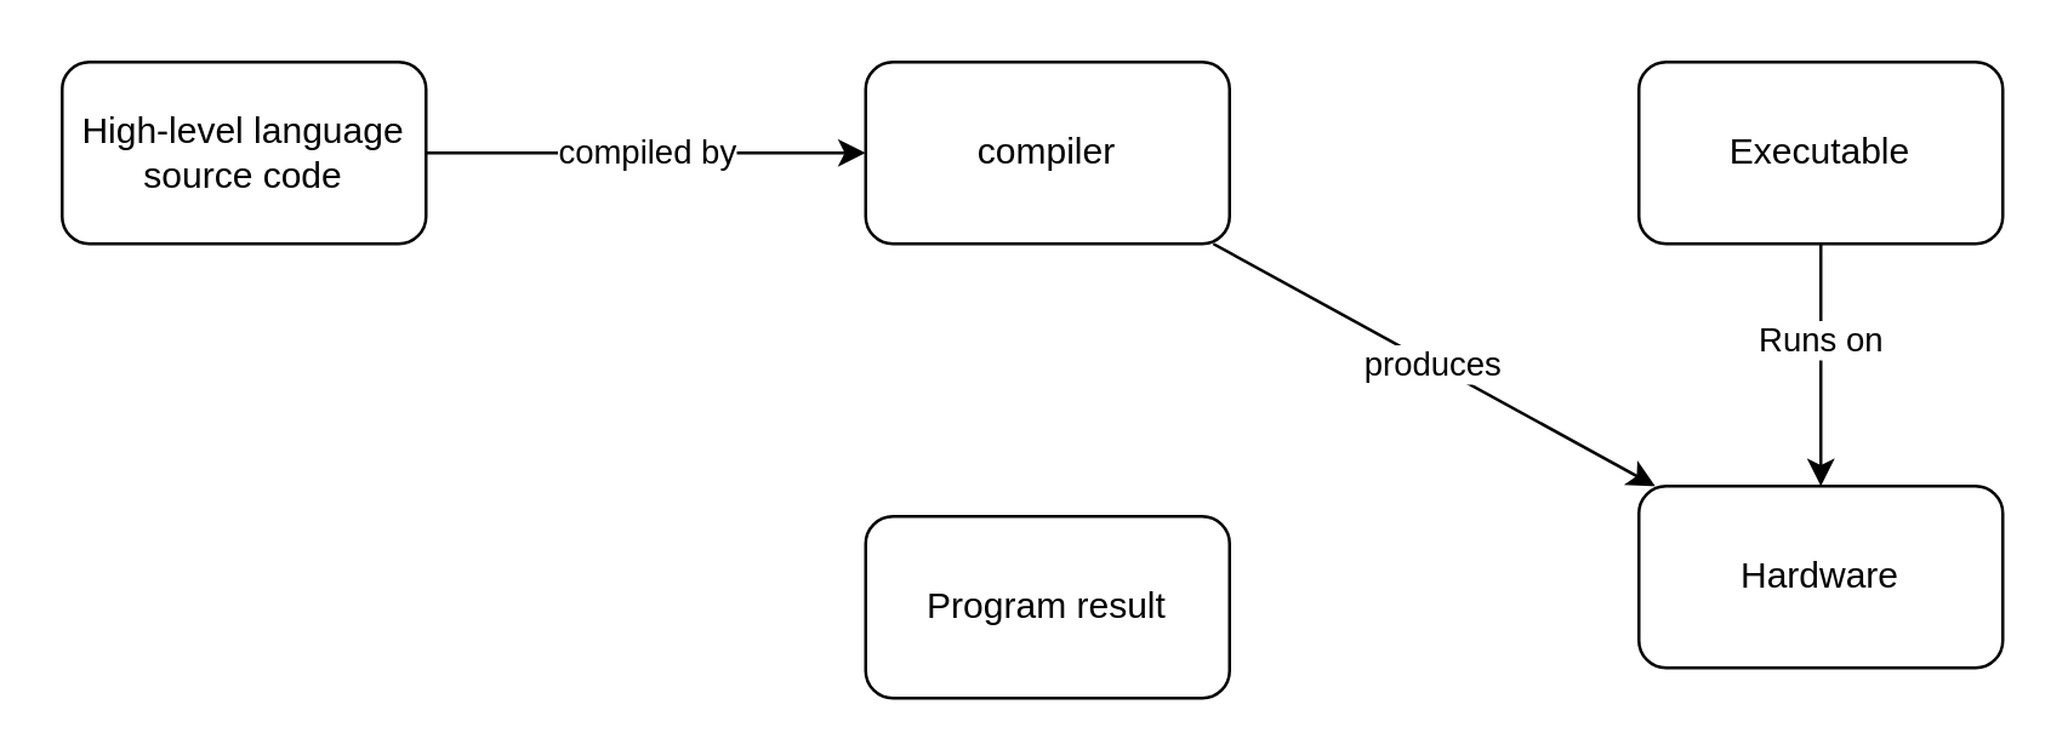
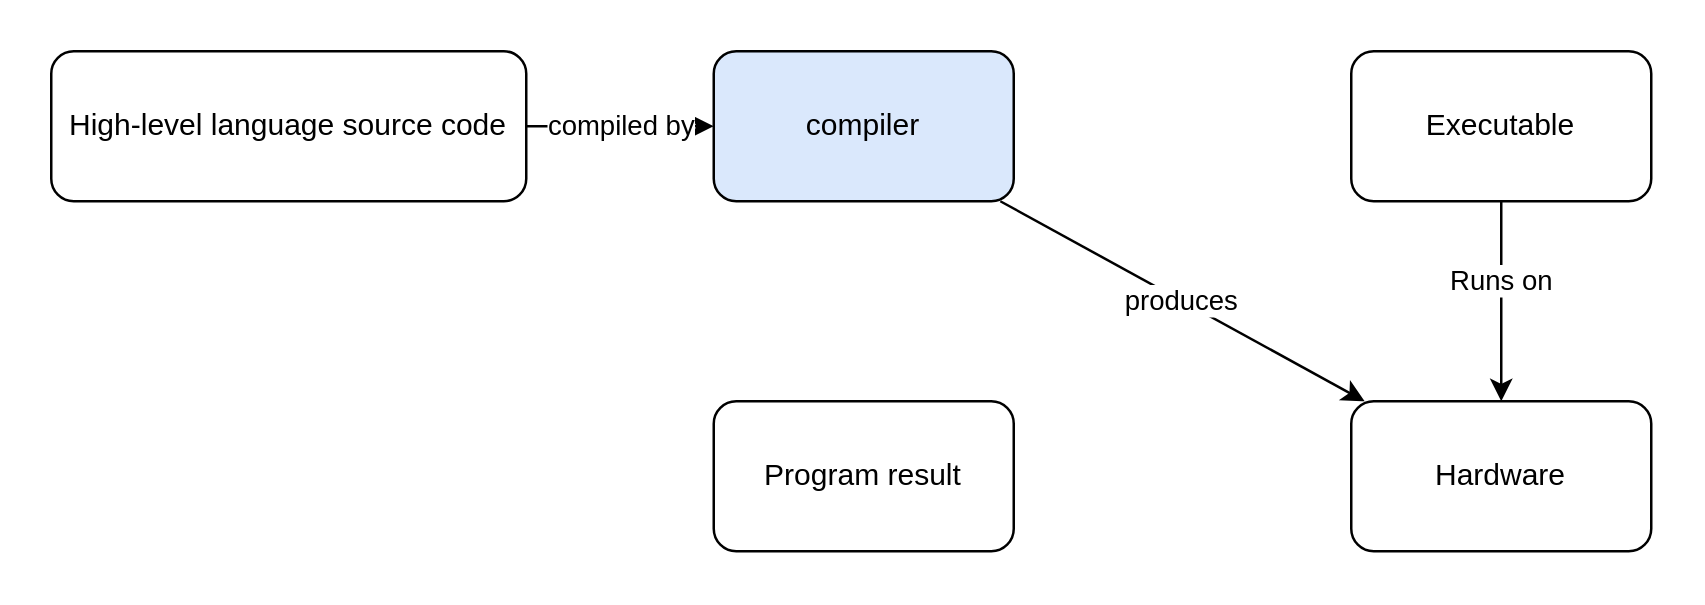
  <mxCell id="0" />
  <mxCell id="1" parent="0" />
  <mxCell id="2" value="compiled by" style="edgeStyle=none;html=1;" edge="1" parent="1" source="3" target="5"><mxGeometry relative="1" as="geometry" /></mxCell>
- <mxCell id="3" value="High-level language source code" style="rounded=1;whiteSpace=wrap;html=1;" vertex="1" parent="1"><mxGeometry x="20" y="20" width="120" height="60" as="geometry" /></mxCell>
+ <mxCell id="3" value="High-level language source code" style="rounded=1;whiteSpace=wrap;html=1;" vertex="1" parent="1"><mxGeometry x="20" y="20" width="190" height="60" as="geometry" /></mxCell>
  <mxCell id="4" value="produces" style="edgeStyle=none;html=1;" edge="1" parent="1" source="5" target="9"><mxGeometry relative="1" as="geometry" /></mxCell>
- <mxCell id="5" value="compiler" style="whiteSpace=wrap;html=1;rounded=1;" vertex="1" parent="1"><mxGeometry x="285" y="20" width="120" height="60" as="geometry" /></mxCell>
+ <mxCell id="5" value="compiler" style="whiteSpace=wrap;html=1;rounded=1;fillColor=#dae8fc;" vertex="1" parent="1"><mxGeometry x="285" y="20" width="120" height="60" as="geometry" /></mxCell>
  <mxCell id="6" value="" style="edgeStyle=none;html=1;" edge="1" parent="1" source="8" target="9"><mxGeometry relative="1" as="geometry" /></mxCell>
  <mxCell id="7" value="Runs on" style="edgeLabel;html=1;align=center;verticalAlign=middle;resizable=0;points=[];" vertex="1" connectable="0" parent="6"><mxGeometry x="-0.234" y="-1" relative="1" as="geometry"><mxPoint as="offset" /></mxGeometry></mxCell>
  <mxCell id="8" value="Executable" style="whiteSpace=wrap;html=1;rounded=1;" vertex="1" parent="1"><mxGeometry x="540" y="20" width="120" height="60" as="geometry" /></mxCell>
  <mxCell id="9" value="Hardware" style="whiteSpace=wrap;html=1;rounded=1;" vertex="1" parent="1"><mxGeometry x="540" y="160" width="120" height="60" as="geometry" /></mxCell>
- <mxCell id="10" value="Program result" style="whiteSpace=wrap;html=1;rounded=1;" vertex="1" parent="1"><mxGeometry x="285" y="170" width="120" height="60" as="geometry" /></mxCell>
+ <mxCell id="10" value="Program result" style="whiteSpace=wrap;html=1;rounded=1;" vertex="1" parent="1"><mxGeometry x="285" y="160" width="120" height="60" as="geometry" /></mxCell>
